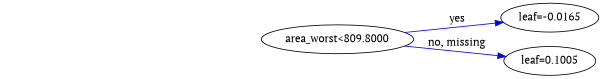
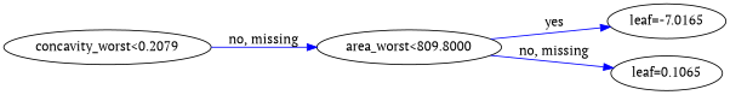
  digraph {
    fontname="PT Serif"
    rankdir=LR
    node [fontname="PT Serif"]
    edge [color="#0000FF" fontname="PT Serif"]
+   n1 [label="concavity_worst<0.2079"]
    n2 [label="area_worst<809.8000"]
-   n3 [label="leaf=-0.0165"]
-   n4 [label="leaf=0.1005"]
+   n3 [label="leaf=-7.0165"]
+   n4 [label="leaf=0.1065"]
+   n1 -> n2 [label="no, missing"]
    n2 -> n3 [label=yes]
    n2 -> n4 [label="no, missing"]
  }
